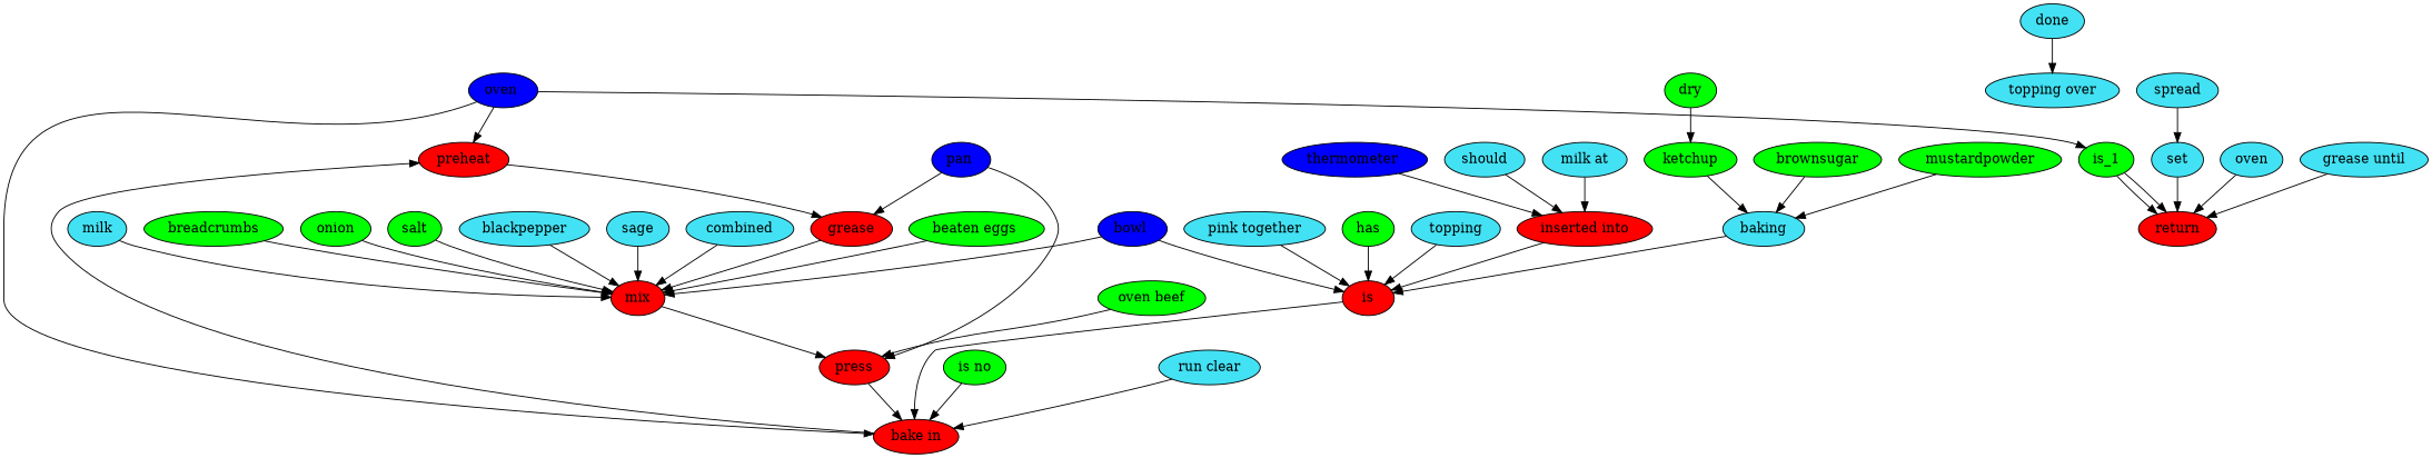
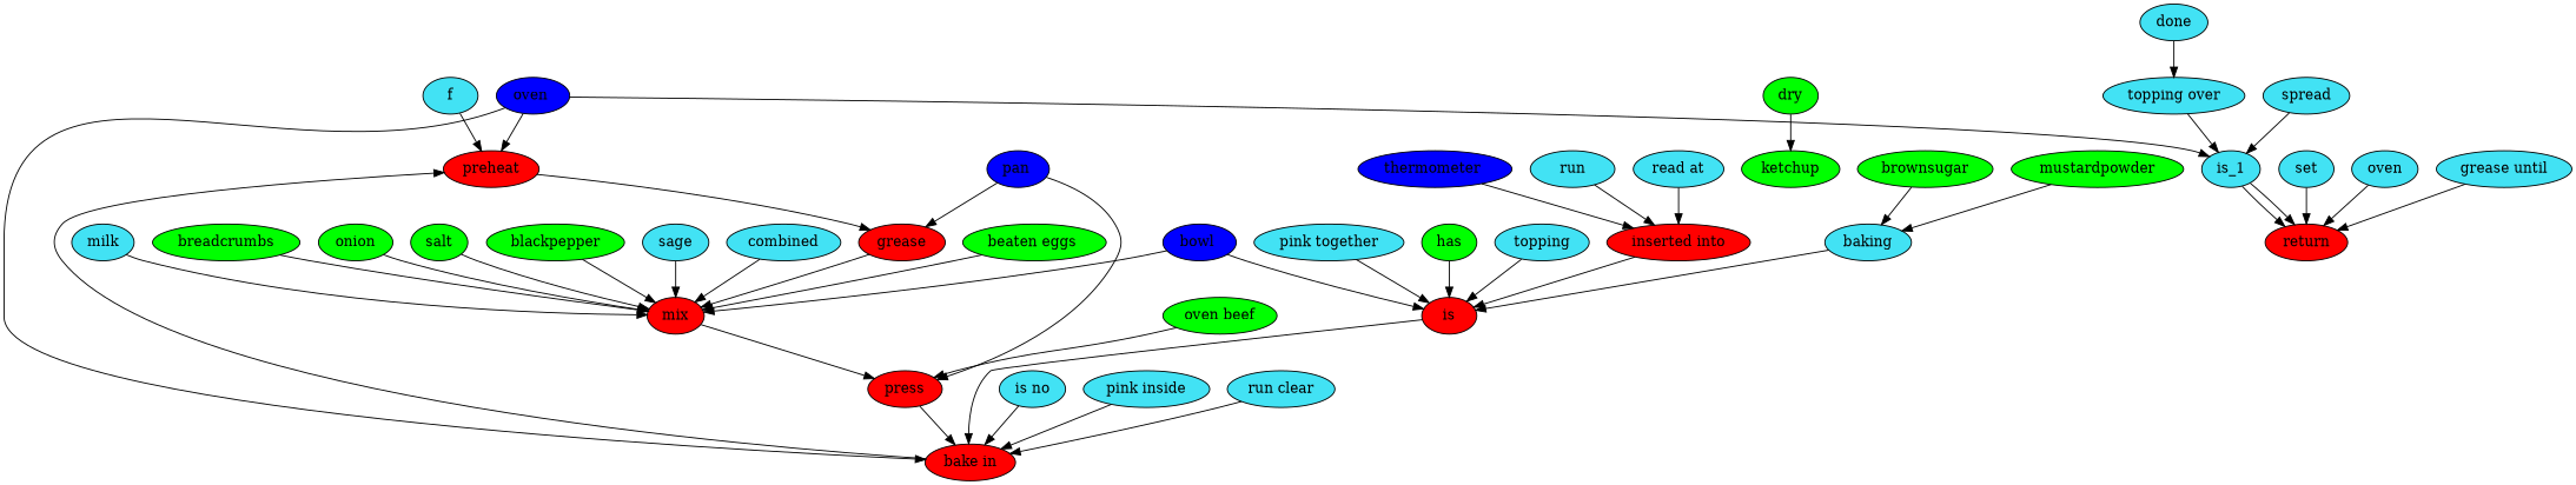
  digraph {
    node [fillcolor="#42e2f4" style=filled]
    preheat [fillcolor=red]
    grease [fillcolor=red]
    mix [fillcolor=red]
    "oven " [fillcolor="#0000ff"]
    "bake in" [fillcolor=red]
-   is_1 [fillcolor=green]
+   is_1
    return [fillcolor=red]
+   f
    press [fillcolor=red]
    "pan " [fillcolor="#0000ff"]
    "bowl " [fillcolor="#0000ff"]
    is [fillcolor=red]
    "beaten eggs " [fillcolor=green]
    milk
    breadcrumbs [fillcolor=green]
    onion [fillcolor=green]
    salt [fillcolor=green]
-   blackpepper
+   blackpepper [fillcolor=green]
    sage
    combined
    n21 [fillcolor=green label="oven beef"]
-   "is no" [fillcolor=green]
+   "is no"
+   "pink inside"
    "run clear"
    "thermometer " [fillcolor="#0000ff"]
    "inserted into" [fillcolor=red]
-   should
-   "read at" [label="milk at"]
+   should [label=run]
+   "read at"
    baking
    n30 [label="pink together"]
    ketchup [fillcolor=green]
    brownsugar [fillcolor=green]
    dry [fillcolor=green]
    mustardpowder [fillcolor=green]
    has [fillcolor=green]
    n36 [label=topping]
    done
    "topping over"
    spread
    oven
    n41 [label="grease until"]
    set
    preheat -> grease
    grease -> mix
    mix -> press
    "oven " -> preheat
    "oven " -> "bake in"
    "oven " -> is_1
    "bake in" -> preheat
    is_1 -> return
    is_1 -> return
+   f -> preheat
    press -> "bake in"
    "pan " -> grease
    "pan " -> press
    "bowl " -> mix
    "bowl " -> is
    is -> "bake in"
    "beaten eggs " -> mix
    milk -> mix
    breadcrumbs -> mix
    onion -> mix
    salt -> mix
    blackpepper -> mix
    sage -> mix
    combined -> mix
    n21 -> press
    "is no" -> "bake in"
+   "pink inside" -> "bake in"
    "run clear" -> "bake in"
    "thermometer " -> "inserted into"
    "inserted into" -> is
    should -> "inserted into"
    "read at" -> "inserted into"
    baking -> is
    n30 -> is
-   ketchup -> baking
    brownsugar -> baking
    dry -> ketchup
    mustardpowder -> baking
    has -> is
    n36 -> is
    done -> "topping over"
-   spread -> set
+   "topping over" -> is_1
+   spread -> is_1
    oven -> return
    n41 -> return
    set -> return
  }
